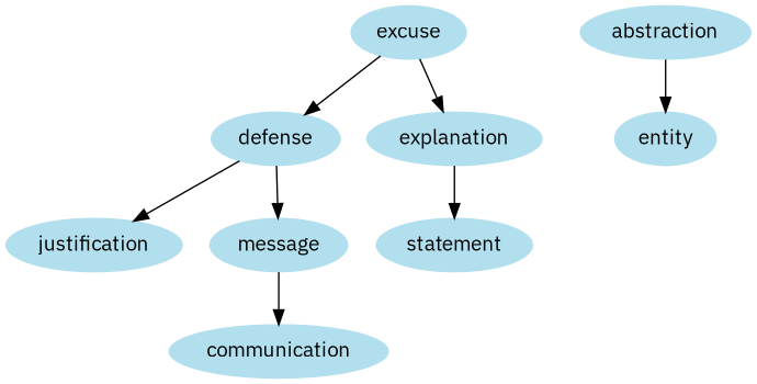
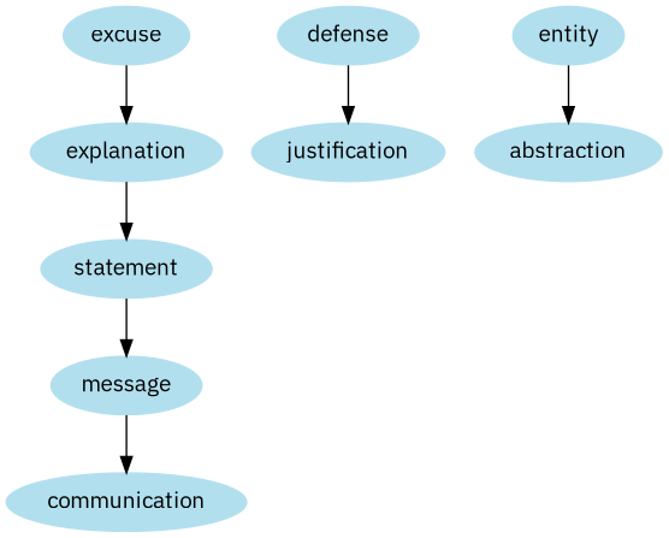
  digraph {
    fontname="IBM Plex Sans"
    node [color=lightblue2 fontname="IBM Plex Sans" style=filled]
    edge [fontname="IBM Plex Sans"]
    excuse
    defense
    explanation
    justification
    statement
    message
    communication
    abstraction
    entity
-   excuse -> defense
    excuse -> explanation
    defense -> justification
    explanation -> statement
-   defense -> message
+   statement -> message
    message -> communication
-   abstraction -> entity
+   entity -> abstraction
  }
